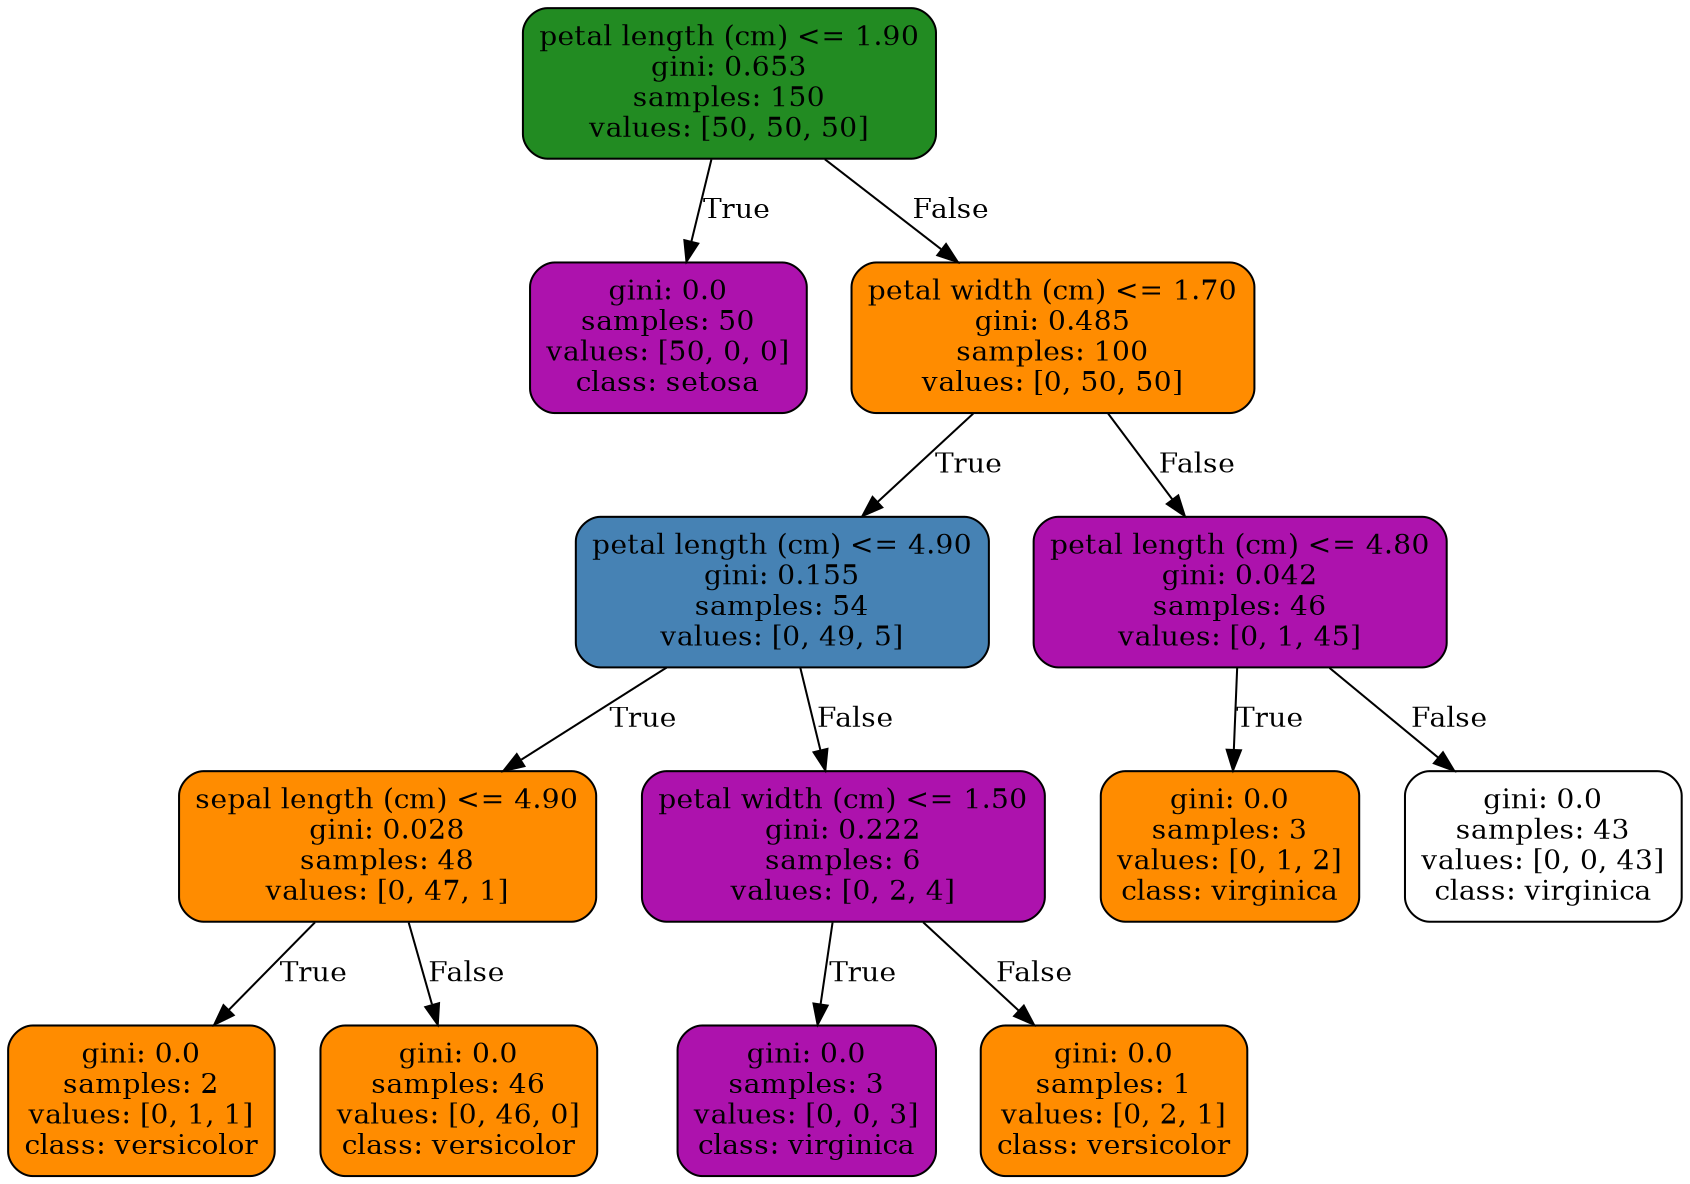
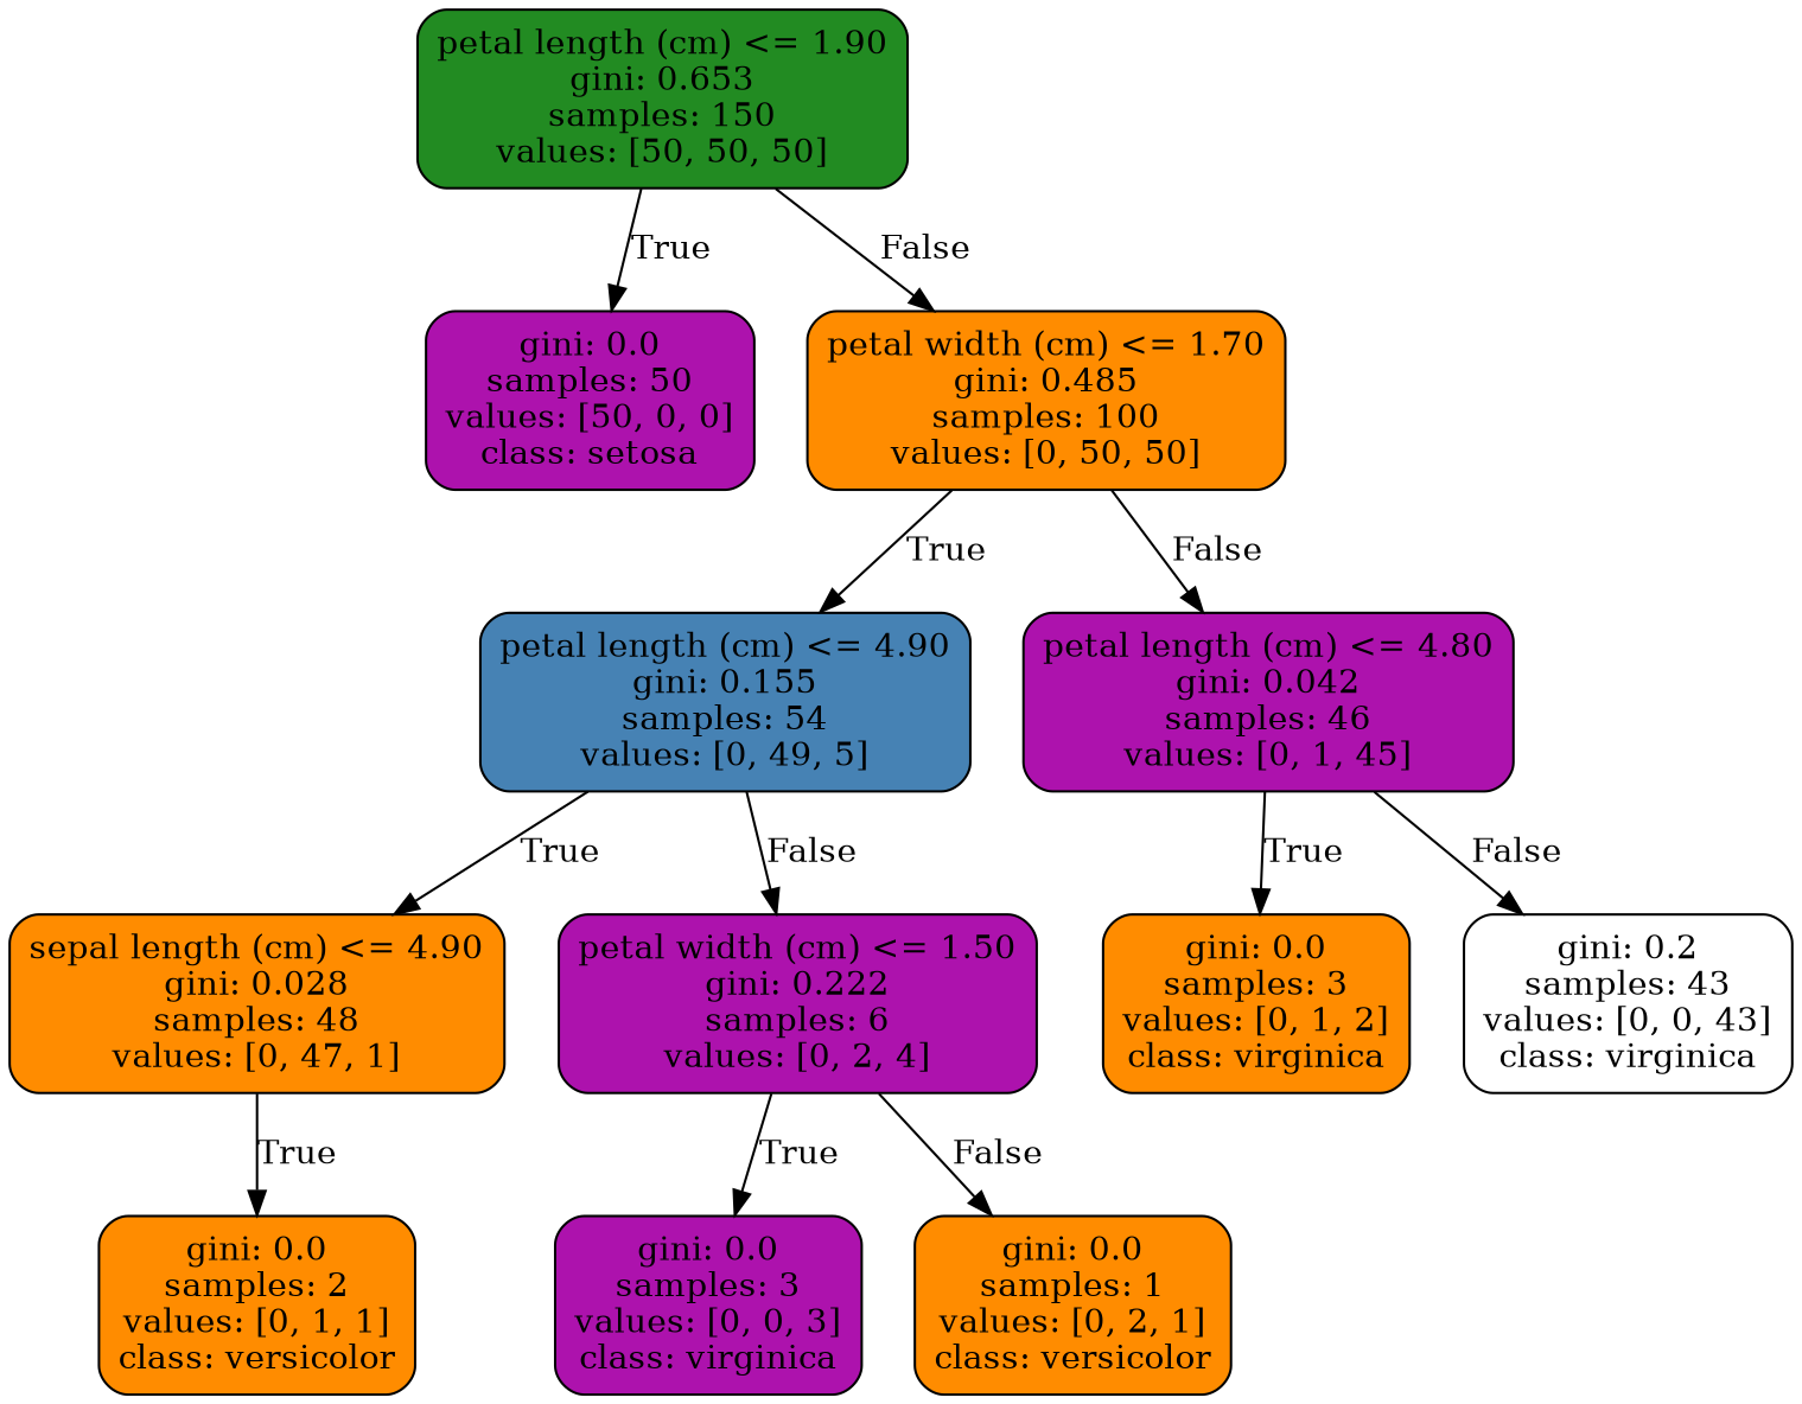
  digraph {
    nodesep=0.3
    rankdir=TB
    ranksep=0.5
    splines=false
    node [fillcolor="#FF8C00" shape=rectangle style="rounded,filled"]
    n1 [fillcolor="#228B22" height=1.0278 label="petal length (cm) <= 1.90\ngini: 0.653\nsamples: 150\nvalues: [50, 50, 50]" width=2.191]
    n2 [fillcolor="#AD12AD" height=1.0278 label="gini: 0.0\nsamples: 50\nvalues: [50, 0, 0]\nclass: setosa" width=1.5139]
    n3 [height=1.0278 label="petal width (cm) <= 1.70\ngini: 0.485\nsamples: 100\nvalues: [0, 50, 50]" width=2.1493]
    n4 [fillcolor="#4682B4" height=1.0278 label="petal length (cm) <= 4.90\ngini: 0.155\nsamples: 54\nvalues: [0, 49, 5]" width=2.191]
    n5 [fillcolor="#AD12AD" height=1.0278 label="petal length (cm) <= 4.80\ngini: 0.042\nsamples: 46\nvalues: [0, 1, 45]" width=2.191]
    n6 [height=1.0278 label="sepal length (cm) <= 4.90\ngini: 0.028\nsamples: 48\nvalues: [0, 47, 1]" width=2.2118]
    n7 [fillcolor="#AD12AD" height=1.0278 label="petal width (cm) <= 1.50\ngini: 0.222\nsamples: 6\nvalues: [0, 2, 4]" width=2.1493]
    n8 [height=1.0278 label="gini: 0.0\nsamples: 3\nvalues: [0, 1, 2]\nclass: virginica" width=1.4201]
-   n9 [fillcolor="#FFFFFF" height=1.0278 label="gini: 0.0\nsamples: 43\nvalues: [0, 0, 43]\nclass: virginica" width=1.5139]
+   n9 [fillcolor="#FFFFFF" height=1.0278 label="gini: 0.2\nsamples: 43\nvalues: [0, 0, 43]\nclass: virginica" width=1.5139]
    n10 [height=1.0278 label="gini: 0.0\nsamples: 2\nvalues: [0, 1, 1]\nclass: versicolor" width=1.441]
-   n11 [height=1.0278 label="gini: 0.0\nsamples: 46\nvalues: [0, 46, 0]\nclass: versicolor" width=1.5139]
    n12 [fillcolor="#AD12AD" height=1.0278 label="gini: 0.0\nsamples: 3\nvalues: [0, 0, 3]\nclass: virginica" width=1.4201]
    n13 [height=1.0278 label="gini: 0.0\nsamples: 1\nvalues: [0, 2, 1]\nclass: versicolor" width=1.441]
    n1 -> n2 [label=True]
    n1 -> n3 [label=False]
    n3 -> n4 [label=True]
    n3 -> n5 [label=False]
    n4 -> n6 [label=True]
    n4 -> n7 [label=False]
    n5 -> n8 [label=True]
    n5 -> n9 [label=False]
    n6 -> n10 [label=True]
-   n6 -> n11 [label=False]
    n7 -> n12 [label=True]
    n7 -> n13 [label=False]
  }
